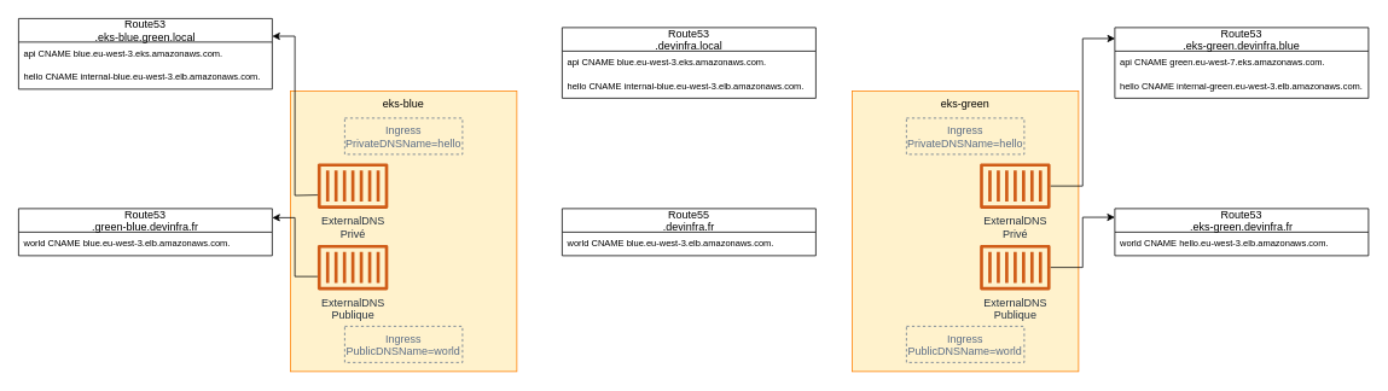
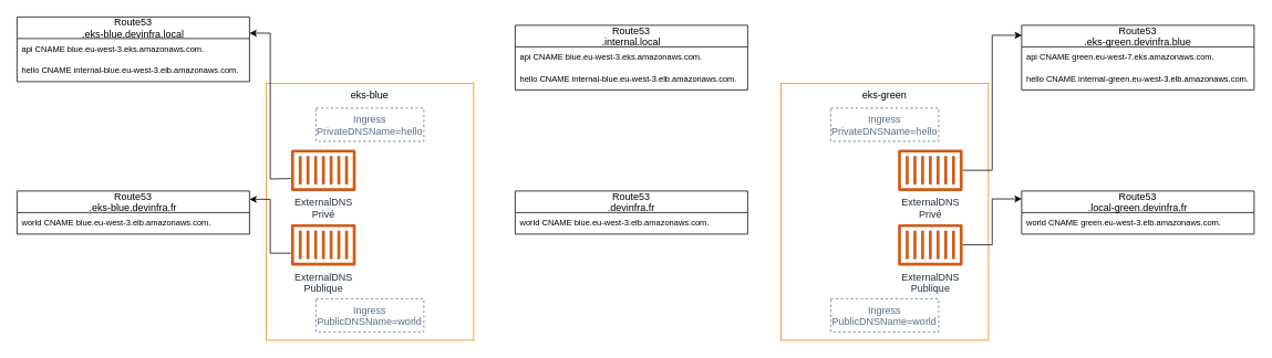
  <mxCell id="0" />
  <mxCell id="1" parent="0" />
- <mxCell id="2" value="eks-blue" style="verticalAlign=top;fontStyle=0;strokeColor=#FF8000;fillColor=#fff2cc;" parent="1" vertex="1"><mxGeometry x="320" y="100" width="250" height="310" as="geometry" /></mxCell>
+ <mxCell id="2" value="eks-blue" style="verticalAlign=top;fontStyle=0;strokeColor=#FF8000;" parent="1" vertex="1"><mxGeometry x="320" y="100" width="250" height="310" as="geometry" /></mxCell>
  <mxCell id="3" value="ExternalDNS&lt;br&gt;Privé" style="outlineConnect=0;fontColor=#232F3E;gradientColor=none;fillColor=#D05C17;strokeColor=none;dashed=0;verticalLabelPosition=bottom;verticalAlign=top;align=center;html=1;fontSize=12;fontStyle=0;aspect=fixed;pointerEvents=1;shape=mxgraph.aws4.container_1;" parent="1" vertex="1"><mxGeometry x="350" y="180" width="78" height="50" as="geometry" /></mxCell>
  <mxCell id="4" value="ExternalDNS&lt;br&gt;Publique" style="outlineConnect=0;fontColor=#232F3E;gradientColor=none;fillColor=#D05C17;strokeColor=none;dashed=0;verticalLabelPosition=bottom;verticalAlign=top;align=center;html=1;fontSize=12;fontStyle=0;aspect=fixed;pointerEvents=1;shape=mxgraph.aws4.container_1;" parent="1" vertex="1"><mxGeometry x="350" y="270" width="78" height="50" as="geometry" /></mxCell>
  <mxCell id="5" value="Ingress&#10;PrivateDNSName=hello" style="fillColor=none;strokeColor=#5A6C86;dashed=1;verticalAlign=top;fontStyle=0;fontColor=#5A6C86;" parent="1" vertex="1"><mxGeometry x="380" y="130" width="130" height="40" as="geometry" /></mxCell>
  <mxCell id="6" style="edgeStyle=orthogonalEdgeStyle;rounded=0;orthogonalLoop=1;jettySize=auto;html=1;entryX=1;entryY=0.25;entryDx=0;entryDy=0;" parent="1" target="14" edge="1"><mxGeometry relative="1" as="geometry"><mxPoint x="350" y="214.966" as="sourcePoint" /><mxPoint x="300" y="42.5" as="targetPoint" /></mxGeometry></mxCell>
  <mxCell id="7" style="edgeStyle=orthogonalEdgeStyle;rounded=0;orthogonalLoop=1;jettySize=auto;html=1;" parent="1" edge="1"><mxGeometry relative="1" as="geometry"><mxPoint x="350" y="305.034" as="sourcePoint" /><mxPoint x="300" y="240" as="targetPoint" /><Array as="points"><mxPoint x="325" y="305" /><mxPoint x="325" y="240" /><mxPoint x="300" y="240" /></Array></mxGeometry></mxCell>
- <mxCell id="8" value="eks-green" style="verticalAlign=top;fontStyle=0;strokeColor=#FF8000;fillColor=#fff2cc;" parent="1" vertex="1"><mxGeometry x="940" y="100" width="250" height="310" as="geometry" /></mxCell>
+ <mxCell id="8" value="eks-green" style="verticalAlign=top;fontStyle=0;strokeColor=#FF8000;" parent="1" vertex="1"><mxGeometry x="940" y="100" width="250" height="310" as="geometry" /></mxCell>
  <mxCell id="9" value="Ingress&#10;PrivateDNSName=hello" style="fillColor=none;strokeColor=#5A6C86;dashed=1;verticalAlign=top;fontStyle=0;fontColor=#5A6C86;" parent="1" vertex="1"><mxGeometry x="1000" y="130" width="130" height="40" as="geometry" /></mxCell>
  <mxCell id="10" style="edgeStyle=orthogonalEdgeStyle;rounded=0;orthogonalLoop=1;jettySize=auto;html=1;entryX=0.001;entryY=0.155;entryDx=0;entryDy=0;entryPerimeter=0;" parent="1" source="11" target="21" edge="1"><mxGeometry relative="1" as="geometry"><mxPoint x="1230" y="42.5" as="targetPoint" /></mxGeometry></mxCell>
  <mxCell id="11" value="ExternalDNS&lt;br&gt;Privé" style="outlineConnect=0;fontColor=#232F3E;gradientColor=none;fillColor=#D05C17;strokeColor=none;dashed=0;verticalLabelPosition=bottom;verticalAlign=top;align=center;html=1;fontSize=12;fontStyle=0;aspect=fixed;pointerEvents=1;shape=mxgraph.aws4.container_1;" parent="1" vertex="1"><mxGeometry x="1081" y="180" width="78" height="50" as="geometry" /></mxCell>
  <mxCell id="12" style="edgeStyle=orthogonalEdgeStyle;rounded=0;orthogonalLoop=1;jettySize=auto;html=1;entryX=0;entryY=0.184;entryDx=0;entryDy=0;entryPerimeter=0;" parent="1" source="13" target="24" edge="1"><mxGeometry relative="1" as="geometry"><mxPoint x="1226.62" y="239.62" as="targetPoint" /></mxGeometry></mxCell>
  <mxCell id="13" value="ExternalDNS&lt;br&gt;Publique" style="outlineConnect=0;fontColor=#232F3E;gradientColor=none;fillColor=#D05C17;strokeColor=none;dashed=0;verticalLabelPosition=bottom;verticalAlign=top;align=center;html=1;fontSize=12;fontStyle=0;aspect=fixed;pointerEvents=1;shape=mxgraph.aws4.container_1;" parent="1" vertex="1"><mxGeometry x="1081" y="270" width="78" height="50" as="geometry" /></mxCell>
- <mxCell id="14" value="Route53&#10;.eks-blue.green.local" style="swimlane;fontStyle=0;childLayout=stackLayout;horizontal=1;startSize=26;fillColor=none;horizontalStack=0;resizeParent=1;resizeParentMax=0;resizeLast=0;collapsible=1;marginBottom=0;" vertex="1" parent="1"><mxGeometry x="20" y="20" width="280" height="78" as="geometry" /></mxCell>
+ <mxCell id="14" value="Route53&#10;.eks-blue.devinfra.local" style="swimlane;fontStyle=0;childLayout=stackLayout;horizontal=1;startSize=26;fillColor=none;horizontalStack=0;resizeParent=1;resizeParentMax=0;resizeLast=0;collapsible=1;marginBottom=0;" vertex="1" parent="1"><mxGeometry x="20" y="20" width="280" height="78" as="geometry" /></mxCell>
  <mxCell id="15" value="api CNAME blue.eu-west-3.eks.amazonaws.com." style="text;strokeColor=none;fillColor=none;align=left;verticalAlign=top;spacingLeft=4;spacingRight=4;overflow=hidden;rotatable=0;points=[[0,0.5],[1,0.5]];portConstraint=eastwest;fontSize=10;" vertex="1" parent="14"><mxGeometry y="26" width="280" height="26" as="geometry" /></mxCell>
  <mxCell id="16" value="hello CNAME internal-blue.eu-west-3.elb.amazonaws.com." style="text;strokeColor=none;fillColor=none;align=left;verticalAlign=top;spacingLeft=4;spacingRight=4;overflow=hidden;rotatable=0;points=[[0,0.5],[1,0.5]];portConstraint=eastwest;fontSize=10;" vertex="1" parent="14"><mxGeometry y="52" width="280" height="26" as="geometry" /></mxCell>
- <mxCell id="17" value="Route53&#10;.green-blue.devinfra.fr" style="swimlane;fontStyle=0;childLayout=stackLayout;horizontal=1;startSize=26;fillColor=none;horizontalStack=0;resizeParent=1;resizeParentMax=0;resizeLast=0;collapsible=1;marginBottom=0;" vertex="1" parent="1"><mxGeometry x="20" y="230" width="280" height="52" as="geometry" /></mxCell>
+ <mxCell id="17" value="Route53&#10;.eks-blue.devinfra.fr" style="swimlane;fontStyle=0;childLayout=stackLayout;horizontal=1;startSize=26;fillColor=none;horizontalStack=0;resizeParent=1;resizeParentMax=0;resizeLast=0;collapsible=1;marginBottom=0;" vertex="1" parent="1"><mxGeometry x="20" y="230" width="280" height="52" as="geometry" /></mxCell>
  <mxCell id="18" value="world CNAME blue.eu-west-3.elb.amazonaws.com." style="text;strokeColor=none;fillColor=none;align=left;verticalAlign=top;spacingLeft=4;spacingRight=4;overflow=hidden;rotatable=0;points=[[0,0.5],[1,0.5]];portConstraint=eastwest;fontSize=10;" vertex="1" parent="17"><mxGeometry y="26" width="280" height="26" as="geometry" /></mxCell>
  <mxCell id="19" value="Ingress&#10;PublicDNSName=world" style="fillColor=none;strokeColor=#5A6C86;dashed=1;verticalAlign=top;fontStyle=0;fontColor=#5A6C86;" vertex="1" parent="1"><mxGeometry x="380" y="360" width="130" height="40" as="geometry" /></mxCell>
  <mxCell id="20" value="Ingress&#10;PublicDNSName=world" style="fillColor=none;strokeColor=#5A6C86;dashed=1;verticalAlign=top;fontStyle=0;fontColor=#5A6C86;" vertex="1" parent="1"><mxGeometry x="1000" y="360" width="130" height="40" as="geometry" /></mxCell>
  <mxCell id="21" value="Route53&#10;.eks-green.devinfra.blue" style="swimlane;fontStyle=0;childLayout=stackLayout;horizontal=1;startSize=26;fillColor=none;horizontalStack=0;resizeParent=1;resizeParentMax=0;resizeLast=0;collapsible=1;marginBottom=0;" vertex="1" parent="1"><mxGeometry x="1230" y="30" width="280" height="78" as="geometry" /></mxCell>
  <mxCell id="22" value="api CNAME green.eu-west-7.eks.amazonaws.com." style="text;strokeColor=none;fillColor=none;align=left;verticalAlign=top;spacingLeft=4;spacingRight=4;overflow=hidden;rotatable=0;points=[[0,0.5],[1,0.5]];portConstraint=eastwest;fontSize=10;" vertex="1" parent="21"><mxGeometry y="26" width="280" height="26" as="geometry" /></mxCell>
  <mxCell id="23" value="hello CNAME internal-green.eu-west-3.elb.amazonaws.com." style="text;strokeColor=none;fillColor=none;align=left;verticalAlign=top;spacingLeft=4;spacingRight=4;overflow=hidden;rotatable=0;points=[[0,0.5],[1,0.5]];portConstraint=eastwest;fontSize=10;" vertex="1" parent="21"><mxGeometry y="52" width="280" height="26" as="geometry" /></mxCell>
- <mxCell id="24" value="Route53&#10;.eks-green.devinfra.fr" style="swimlane;fontStyle=0;childLayout=stackLayout;horizontal=1;startSize=26;fillColor=none;horizontalStack=0;resizeParent=1;resizeParentMax=0;resizeLast=0;collapsible=1;marginBottom=0;" vertex="1" parent="1"><mxGeometry x="1230" y="230" width="280" height="52" as="geometry" /></mxCell>
- <mxCell id="25" value="world CNAME hello.eu-west-3.elb.amazonaws.com." style="text;strokeColor=none;fillColor=none;align=left;verticalAlign=top;spacingLeft=4;spacingRight=4;overflow=hidden;rotatable=0;points=[[0,0.5],[1,0.5]];portConstraint=eastwest;fontSize=10;" vertex="1" parent="24"><mxGeometry y="26" width="280" height="26" as="geometry" /></mxCell>
- <mxCell id="26" value="Route53&#10;.devinfra.local" style="swimlane;fontStyle=0;childLayout=stackLayout;horizontal=1;startSize=26;fillColor=none;horizontalStack=0;resizeParent=1;resizeParentMax=0;resizeLast=0;collapsible=1;marginBottom=0;" vertex="1" parent="1"><mxGeometry x="620" y="30" width="280" height="78" as="geometry" /></mxCell>
+ <mxCell id="24" value="Route53&#10;.local-green.devinfra.fr" style="swimlane;fontStyle=0;childLayout=stackLayout;horizontal=1;startSize=26;fillColor=none;horizontalStack=0;resizeParent=1;resizeParentMax=0;resizeLast=0;collapsible=1;marginBottom=0;" vertex="1" parent="1"><mxGeometry x="1230" y="230" width="280" height="52" as="geometry" /></mxCell>
+ <mxCell id="25" value="world CNAME green.eu-west-3.elb.amazonaws.com." style="text;strokeColor=none;fillColor=none;align=left;verticalAlign=top;spacingLeft=4;spacingRight=4;overflow=hidden;rotatable=0;points=[[0,0.5],[1,0.5]];portConstraint=eastwest;fontSize=10;" vertex="1" parent="24"><mxGeometry y="26" width="280" height="26" as="geometry" /></mxCell>
+ <mxCell id="26" value="Route53&#10;.internal.local" style="swimlane;fontStyle=0;childLayout=stackLayout;horizontal=1;startSize=26;fillColor=none;horizontalStack=0;resizeParent=1;resizeParentMax=0;resizeLast=0;collapsible=1;marginBottom=0;" vertex="1" parent="1"><mxGeometry x="620" y="30" width="280" height="78" as="geometry" /></mxCell>
  <mxCell id="27" value="api CNAME blue.eu-west-3.eks.amazonaws.com." style="text;strokeColor=none;fillColor=none;align=left;verticalAlign=top;spacingLeft=4;spacingRight=4;overflow=hidden;rotatable=0;points=[[0,0.5],[1,0.5]];portConstraint=eastwest;fontSize=10;" vertex="1" parent="26"><mxGeometry y="26" width="280" height="26" as="geometry" /></mxCell>
  <mxCell id="28" value="hello CNAME internal-blue.eu-west-3.elb.amazonaws.com." style="text;strokeColor=none;fillColor=none;align=left;verticalAlign=top;spacingLeft=4;spacingRight=4;overflow=hidden;rotatable=0;points=[[0,0.5],[1,0.5]];portConstraint=eastwest;fontSize=10;" vertex="1" parent="26"><mxGeometry y="52" width="280" height="26" as="geometry" /></mxCell>
- <mxCell id="29" value="Route55&#10;.devinfra.fr" style="swimlane;fontStyle=0;childLayout=stackLayout;horizontal=1;startSize=26;fillColor=none;horizontalStack=0;resizeParent=1;resizeParentMax=0;resizeLast=0;collapsible=1;marginBottom=0;" vertex="1" parent="1"><mxGeometry x="620" y="230" width="280" height="52" as="geometry" /></mxCell>
+ <mxCell id="29" value="Route53&#10;.devinfra.fr" style="swimlane;fontStyle=0;childLayout=stackLayout;horizontal=1;startSize=26;fillColor=none;horizontalStack=0;resizeParent=1;resizeParentMax=0;resizeLast=0;collapsible=1;marginBottom=0;" vertex="1" parent="1"><mxGeometry x="620" y="230" width="280" height="52" as="geometry" /></mxCell>
  <mxCell id="30" value="world CNAME blue.eu-west-3.elb.amazonaws.com." style="text;strokeColor=none;fillColor=none;align=left;verticalAlign=top;spacingLeft=4;spacingRight=4;overflow=hidden;rotatable=0;points=[[0,0.5],[1,0.5]];portConstraint=eastwest;fontSize=10;" vertex="1" parent="29"><mxGeometry y="26" width="280" height="26" as="geometry" /></mxCell>
